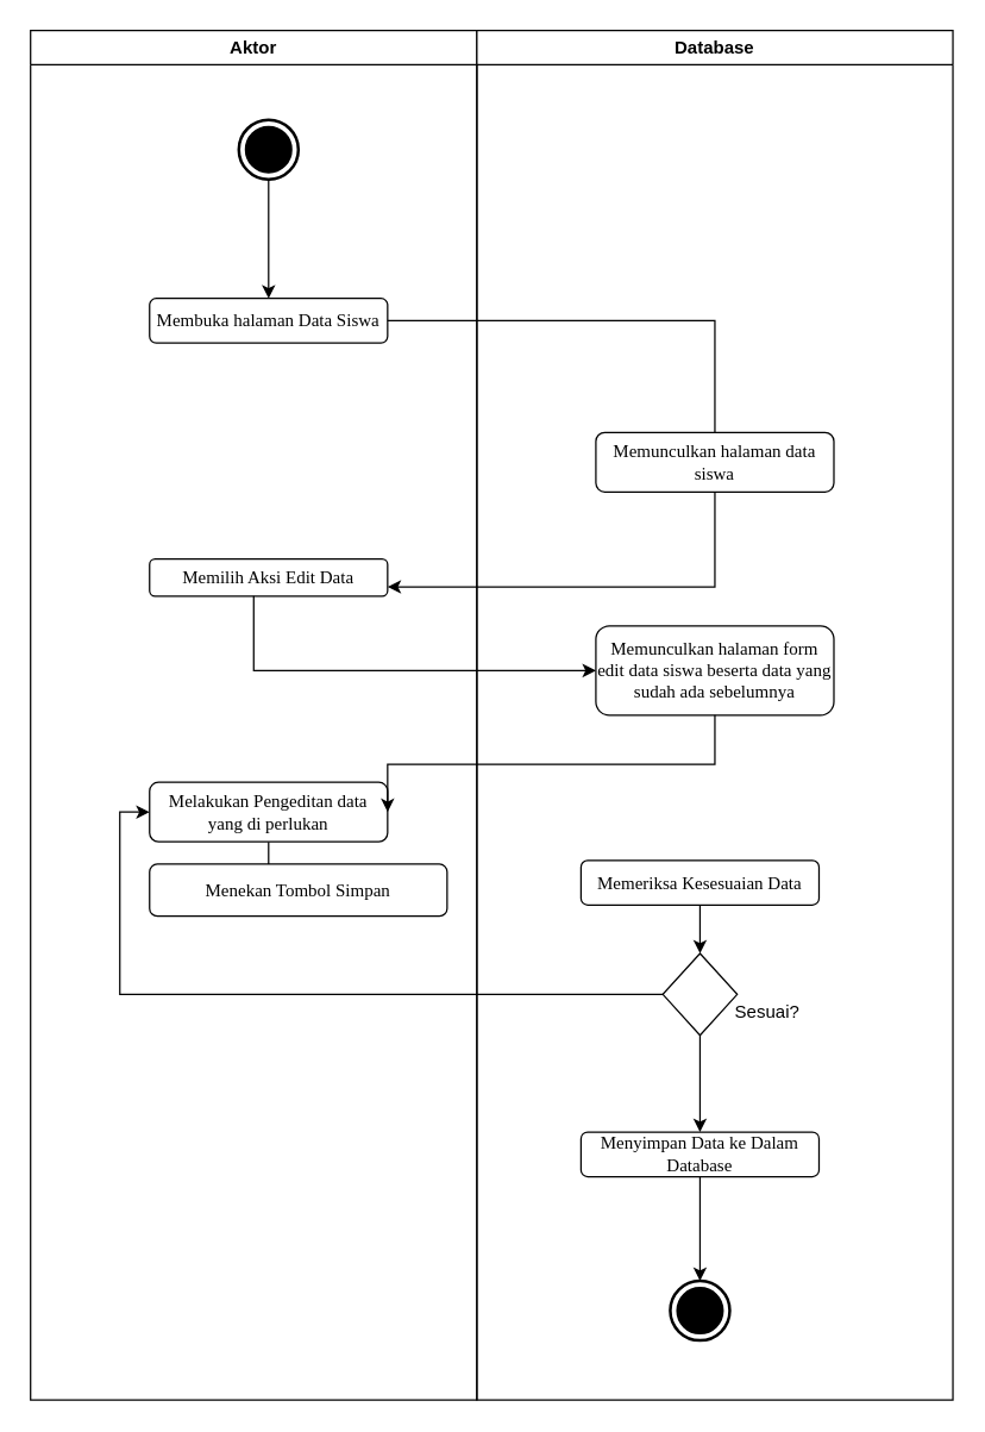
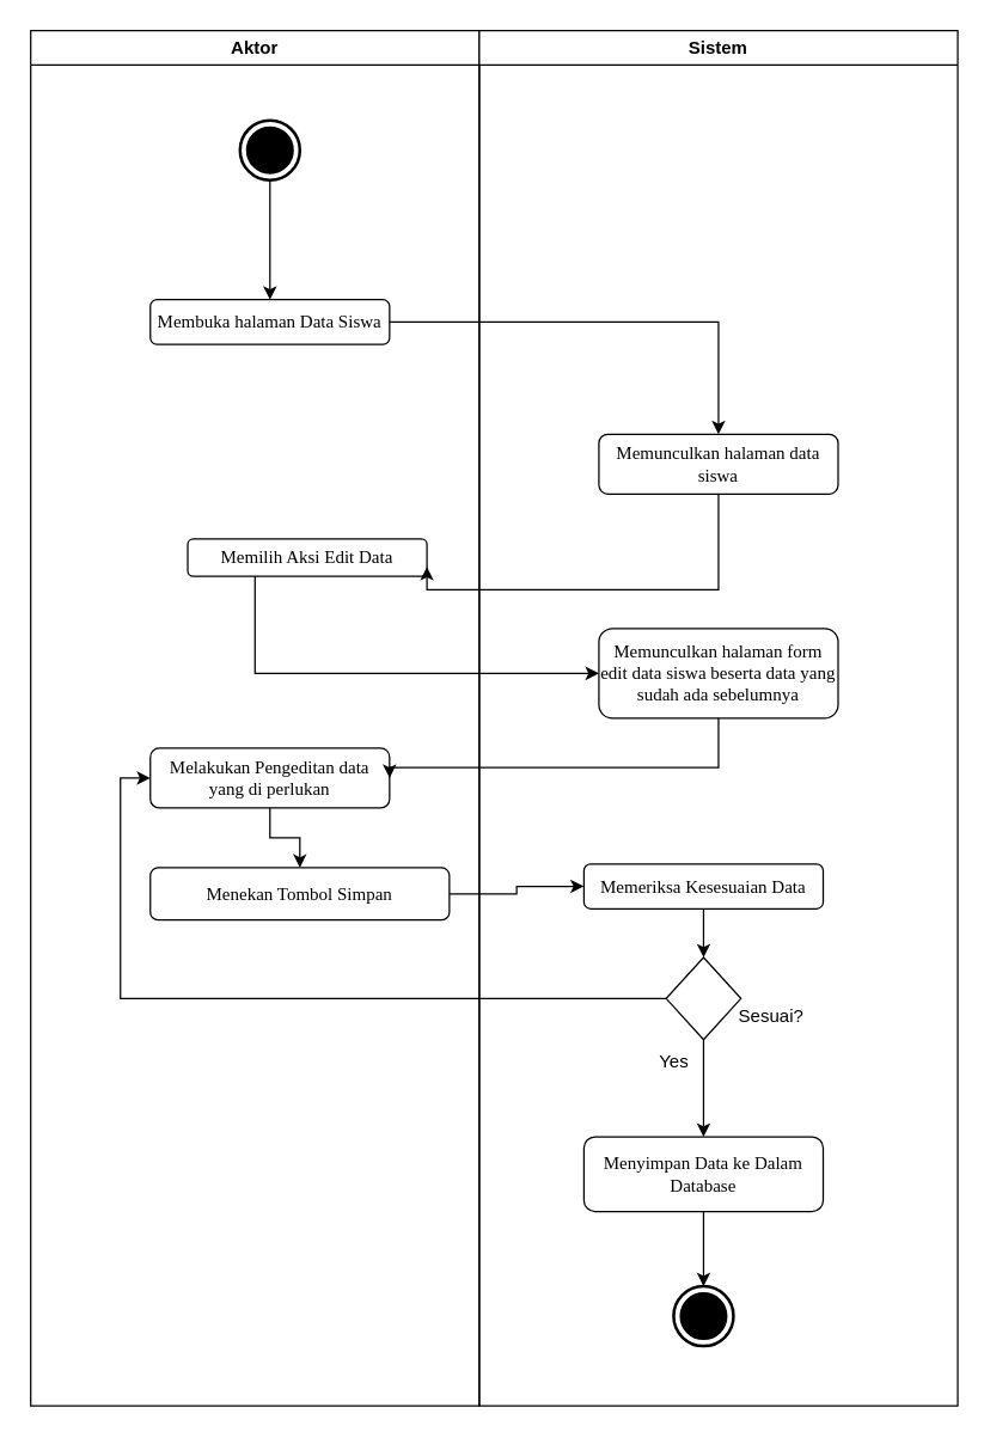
  <mxCell id="0" />
  <mxCell id="1" parent="0" />
  <mxCell id="2" value="Aktor" style="swimlane;whiteSpace=wrap;html=1;" vertex="1" parent="1"><mxGeometry x="20" y="20" width="300" height="920" as="geometry" /></mxCell>
  <mxCell id="3" style="edgeStyle=orthogonalEdgeStyle;rounded=0;orthogonalLoop=1;jettySize=auto;html=1;entryX=0.5;entryY=0;entryDx=0;entryDy=0;" edge="1" parent="2" source="4" target="5"><mxGeometry relative="1" as="geometry" /></mxCell>
  <mxCell id="4" value="" style="html=1;shape=mxgraph.sysml.actFinal;strokeWidth=2;verticalLabelPosition=bottom;verticalAlignment=top;" vertex="1" parent="2"><mxGeometry x="140" y="60" width="40" height="40" as="geometry" /></mxCell>
  <mxCell id="5" value="&lt;font face=&quot;Times New Roman&quot;&gt;Membuka halaman Data Siswa&lt;/font&gt;" style="shape=rect;html=1;rounded=1;whiteSpace=wrap;align=center;" vertex="1" parent="2"><mxGeometry x="80" y="180" width="160" height="30" as="geometry" /></mxCell>
- <mxCell id="6" value="&lt;font face=&quot;Times New Roman&quot;&gt;Memilih Aksi Edit Data&lt;/font&gt;" style="shape=rect;html=1;rounded=1;whiteSpace=wrap;align=center;" vertex="1" parent="2"><mxGeometry x="80" y="355" width="160" height="25" as="geometry" /></mxCell>
+ <mxCell id="6" value="&lt;font face=&quot;Times New Roman&quot;&gt;Memilih Aksi Edit Data&lt;/font&gt;" style="shape=rect;html=1;rounded=1;whiteSpace=wrap;align=center;" vertex="1" parent="2"><mxGeometry x="105" y="340" width="160" height="25" as="geometry" /></mxCell>
  <mxCell id="7" style="edgeStyle=orthogonalEdgeStyle;rounded=0;orthogonalLoop=1;jettySize=auto;html=1;" edge="1" parent="2" source="8" target="9"><mxGeometry relative="1" as="geometry" /></mxCell>
- <mxCell id="8" value="&lt;font face=&quot;Times New Roman&quot;&gt;Melakukan Pengeditan data yang di perlukan&lt;/font&gt;" style="shape=rect;html=1;rounded=1;whiteSpace=wrap;align=center;" vertex="1" parent="2"><mxGeometry x="80" y="505" width="160" height="40" as="geometry" /></mxCell>
+ <mxCell id="8" value="&lt;font face=&quot;Times New Roman&quot;&gt;Melakukan Pengeditan data yang di perlukan&lt;/font&gt;" style="shape=rect;html=1;rounded=1;whiteSpace=wrap;align=center;" vertex="1" parent="2"><mxGeometry x="80" y="480" width="160" height="40" as="geometry" /></mxCell>
  <mxCell id="9" value="&lt;font face=&quot;Times New Roman&quot;&gt;Menekan Tombol Simpan&lt;/font&gt;" style="shape=rect;html=1;rounded=1;whiteSpace=wrap;align=center;" vertex="1" parent="2"><mxGeometry x="80" y="560" width="200" height="35" as="geometry" /></mxCell>
- <mxCell id="10" value="Database" style="swimlane;whiteSpace=wrap;html=1;" vertex="1" parent="1"><mxGeometry x="320" y="20" width="320" height="920" as="geometry" /></mxCell>
+ <mxCell id="10" value="Sistem" style="swimlane;whiteSpace=wrap;html=1;" vertex="1" parent="1"><mxGeometry x="320" y="20" width="320" height="920" as="geometry" /></mxCell>
  <mxCell id="11" value="&lt;font face=&quot;Times New Roman&quot;&gt;Memunculkan halaman data siswa&lt;/font&gt;" style="shape=rect;html=1;rounded=1;whiteSpace=wrap;align=center;" vertex="1" parent="10"><mxGeometry x="80" y="270" width="160" height="40" as="geometry" /></mxCell>
  <mxCell id="12" value="&lt;font face=&quot;Times New Roman&quot;&gt;Memunculkan halaman form edit data siswa beserta data yang sudah ada sebelumnya&lt;/font&gt;" style="shape=rect;html=1;rounded=1;whiteSpace=wrap;align=center;" vertex="1" parent="10"><mxGeometry x="80" y="400" width="160" height="60" as="geometry" /></mxCell>
  <mxCell id="13" style="edgeStyle=orthogonalEdgeStyle;rounded=0;orthogonalLoop=1;jettySize=auto;html=1;entryX=0.5;entryY=0;entryDx=0;entryDy=0;" edge="1" parent="10" source="14" target="16"><mxGeometry relative="1" as="geometry" /></mxCell>
  <mxCell id="14" value="&lt;font face=&quot;Times New Roman&quot;&gt;Memeriksa Kesesuaian Data&lt;/font&gt;" style="shape=rect;html=1;rounded=1;whiteSpace=wrap;align=center;" vertex="1" parent="10"><mxGeometry x="70" y="557.5" width="160" height="30" as="geometry" /></mxCell>
  <mxCell id="15" style="edgeStyle=orthogonalEdgeStyle;rounded=0;orthogonalLoop=1;jettySize=auto;html=1;entryX=0.5;entryY=0;entryDx=0;entryDy=0;" edge="1" parent="10" source="16" target="19"><mxGeometry relative="1" as="geometry" /></mxCell>
  <mxCell id="16" value="" style="rhombus;whiteSpace=wrap;html=1;" vertex="1" parent="10"><mxGeometry x="125" y="620" width="50" height="55" as="geometry" /></mxCell>
  <mxCell id="17" value="Sesuai?" style="text;html=1;align=center;verticalAlign=middle;resizable=0;points=[];autosize=1;strokeColor=none;fillColor=none;" vertex="1" parent="10"><mxGeometry x="160" y="645" width="70" height="30" as="geometry" /></mxCell>
  <mxCell id="18" style="edgeStyle=orthogonalEdgeStyle;rounded=0;orthogonalLoop=1;jettySize=auto;html=1;entryX=0.5;entryY=0;entryDx=0;entryDy=0;entryPerimeter=0;" edge="1" parent="10" source="19" target="21"><mxGeometry relative="1" as="geometry" /></mxCell>
- <mxCell id="19" value="&lt;font face=&quot;Times New Roman&quot;&gt;Menyimpan Data ke Dalam Database&lt;/font&gt;" style="shape=rect;html=1;rounded=1;whiteSpace=wrap;align=center;" vertex="1" parent="10"><mxGeometry x="70" y="740" width="160" height="30" as="geometry" /></mxCell>
+ <mxCell id="19" value="&lt;font face=&quot;Times New Roman&quot;&gt;Menyimpan Data ke Dalam Database&lt;/font&gt;" style="shape=rect;html=1;rounded=1;whiteSpace=wrap;align=center;" vertex="1" parent="10"><mxGeometry x="70" y="740" width="160" height="50" as="geometry" /></mxCell>
+ <mxCell id="20" value="Yes" style="text;html=1;align=center;verticalAlign=middle;resizable=0;points=[];autosize=1;strokeColor=none;fillColor=none;" vertex="1" parent="10"><mxGeometry x="110" y="675" width="40" height="30" as="geometry" /></mxCell>
  <mxCell id="21" value="" style="html=1;shape=mxgraph.sysml.actFinal;strokeWidth=2;verticalLabelPosition=bottom;verticalAlignment=top;" vertex="1" parent="10"><mxGeometry x="130" y="840" width="40" height="40" as="geometry" /></mxCell>
- <mxCell id="22" style="edgeStyle=orthogonalEdgeStyle;rounded=0;orthogonalLoop=1;jettySize=auto;html=1;entryX=0.5;entryY=0;entryDx=0;entryDy=0;endArrow=none;" edge="1" parent="1" source="5" target="11"><mxGeometry relative="1" as="geometry"><Array as="points"><mxPoint x="480" y="215" /></Array></mxGeometry></mxCell>
+ <mxCell id="22" style="edgeStyle=orthogonalEdgeStyle;rounded=0;orthogonalLoop=1;jettySize=auto;html=1;entryX=0.5;entryY=0;entryDx=0;entryDy=0;" edge="1" parent="1" source="5" target="11"><mxGeometry relative="1" as="geometry"><Array as="points"><mxPoint x="480" y="215" /></Array></mxGeometry></mxCell>
  <mxCell id="23" style="edgeStyle=orthogonalEdgeStyle;rounded=0;orthogonalLoop=1;jettySize=auto;html=1;entryX=0;entryY=0.5;entryDx=0;entryDy=0;" edge="1" parent="1" source="6" target="12"><mxGeometry relative="1" as="geometry"><Array as="points"><mxPoint x="170" y="450" /></Array></mxGeometry></mxCell>
  <mxCell id="24" style="edgeStyle=orthogonalEdgeStyle;rounded=0;orthogonalLoop=1;jettySize=auto;html=1;entryX=1;entryY=0.75;entryDx=0;entryDy=0;" edge="1" parent="1" source="11" target="6"><mxGeometry relative="1" as="geometry"><Array as="points"><mxPoint x="480" y="394" /></Array></mxGeometry></mxCell>
  <mxCell id="25" style="edgeStyle=orthogonalEdgeStyle;rounded=0;orthogonalLoop=1;jettySize=auto;html=1;entryX=1;entryY=0.5;entryDx=0;entryDy=0;" edge="1" parent="1" source="12" target="8"><mxGeometry relative="1" as="geometry"><Array as="points"><mxPoint x="480" y="513" /></Array></mxGeometry></mxCell>
+ <mxCell id="26" style="edgeStyle=orthogonalEdgeStyle;rounded=0;orthogonalLoop=1;jettySize=auto;html=1;entryX=0;entryY=0.5;entryDx=0;entryDy=0;" edge="1" parent="1" source="9" target="14"><mxGeometry relative="1" as="geometry" /></mxCell>
  <mxCell id="27" style="edgeStyle=orthogonalEdgeStyle;rounded=0;orthogonalLoop=1;jettySize=auto;html=1;entryX=0;entryY=0.5;entryDx=0;entryDy=0;" edge="1" parent="1" source="16" target="8"><mxGeometry relative="1" as="geometry" /></mxCell>
